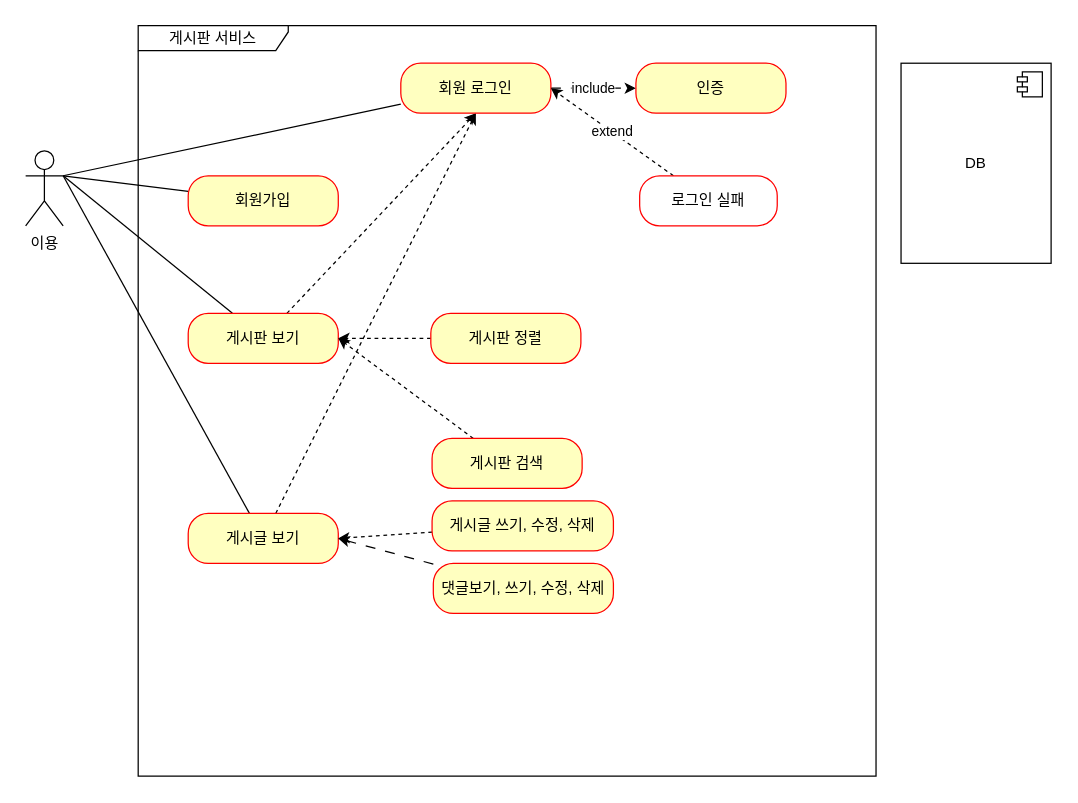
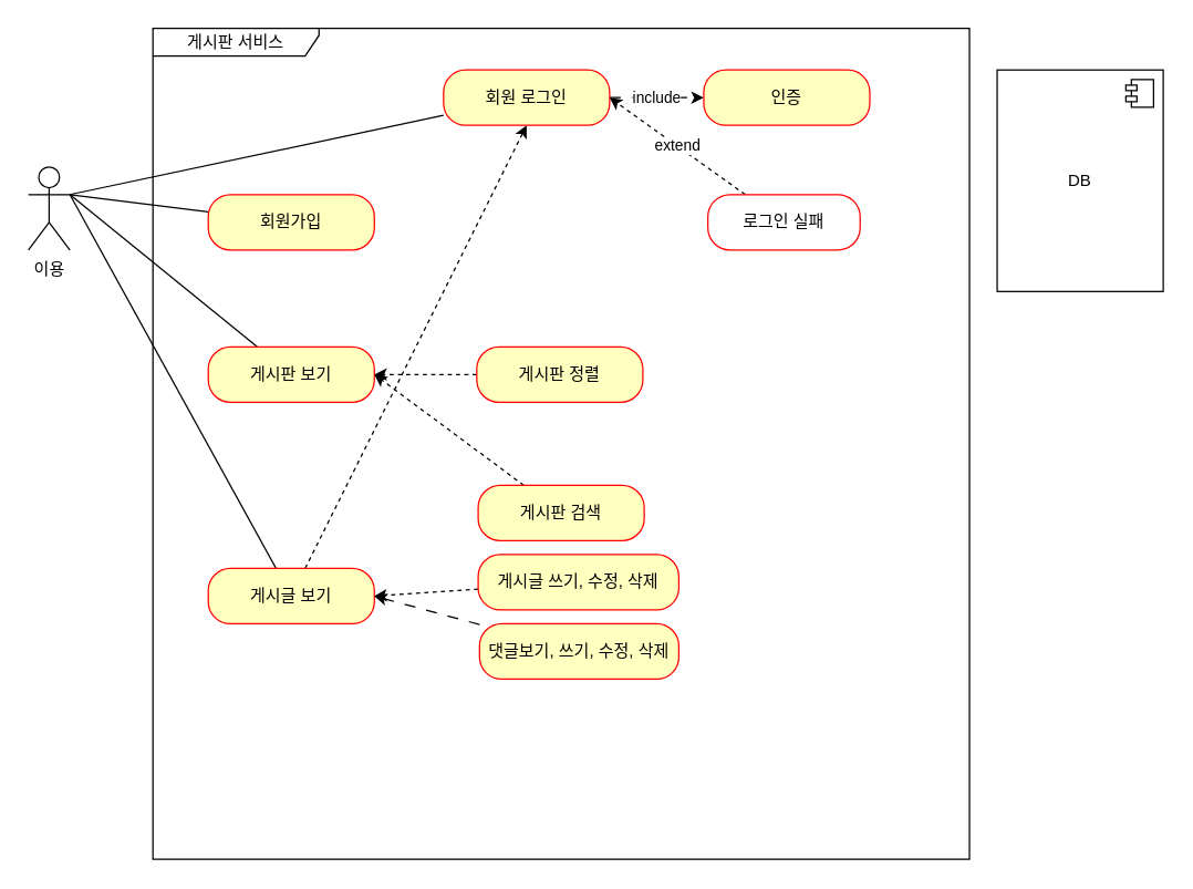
  <mxCell id="0" />
  <mxCell id="1" parent="0" />
  <mxCell id="2" value="이용" style="shape=umlActor;verticalLabelPosition=bottom;verticalAlign=top;html=1;" vertex="1" parent="1"><mxGeometry x="20" y="120" width="30" height="60" as="geometry" /></mxCell>
  <mxCell id="3" value="게시판 서비스" style="shape=umlFrame;whiteSpace=wrap;html=1;pointerEvents=0;width=120;height=20;" vertex="1" parent="1"><mxGeometry x="110" y="20" width="590" height="600" as="geometry" /></mxCell>
  <mxCell id="4" style="rounded=0;orthogonalLoop=1;jettySize=auto;html=1;strokeColor=default;startArrow=none;startFill=0;verticalAlign=middle;endArrow=none;endFill=0;" edge="1" parent="1" source="5"><mxGeometry relative="1" as="geometry"><mxPoint x="50" y="140" as="targetPoint" /></mxGeometry></mxCell>
  <mxCell id="5" value="회원가입" style="rounded=1;whiteSpace=wrap;html=1;arcSize=40;fontColor=#000000;fillColor=#ffffc0;strokeColor=#ff0000;" vertex="1" parent="1"><mxGeometry x="150" y="140" width="120" height="40" as="geometry" /></mxCell>
  <mxCell id="6" style="rounded=0;orthogonalLoop=1;jettySize=auto;html=1;endArrow=none;endFill=0;" edge="1" parent="1" source="8"><mxGeometry relative="1" as="geometry"><mxPoint x="50" y="140" as="targetPoint" /></mxGeometry></mxCell>
- <mxCell id="7" style="rounded=0;orthogonalLoop=1;jettySize=auto;html=1;entryX=0.5;entryY=1;entryDx=0;entryDy=0;dashed=1;" edge="1" parent="1" source="8" target="15"><mxGeometry relative="1" as="geometry" /></mxCell>
  <mxCell id="8" value="게시판 보기" style="rounded=1;whiteSpace=wrap;html=1;arcSize=40;fontColor=#000000;fillColor=#ffffc0;strokeColor=#ff0000;" vertex="1" parent="1"><mxGeometry x="150" y="250" width="120" height="40" as="geometry" /></mxCell>
  <mxCell id="9" style="rounded=0;orthogonalLoop=1;jettySize=auto;html=1;endArrow=none;endFill=0;" edge="1" parent="1" source="11"><mxGeometry relative="1" as="geometry"><mxPoint x="50" y="140" as="targetPoint" /></mxGeometry></mxCell>
  <mxCell id="10" style="rounded=0;orthogonalLoop=1;jettySize=auto;html=1;dashed=1;" edge="1" parent="1" source="11"><mxGeometry relative="1" as="geometry"><mxPoint x="380" y="90" as="targetPoint" /></mxGeometry></mxCell>
  <mxCell id="11" value="게시글 보기" style="rounded=1;whiteSpace=wrap;html=1;arcSize=40;fontColor=#000000;fillColor=#ffffc0;strokeColor=#ff0000;" vertex="1" parent="1"><mxGeometry x="150" y="410" width="120" height="40" as="geometry" /></mxCell>
  <mxCell id="12" style="rounded=0;orthogonalLoop=1;jettySize=auto;html=1;exitX=0;exitY=0.5;exitDx=0;exitDy=0;strokeColor=none;" edge="1" parent="1" source="15"><mxGeometry relative="1" as="geometry"><mxPoint x="50" y="140" as="targetPoint" /></mxGeometry></mxCell>
  <mxCell id="13" style="rounded=0;orthogonalLoop=1;jettySize=auto;html=1;entryX=1;entryY=0.333;entryDx=0;entryDy=0;entryPerimeter=0;endArrow=none;endFill=0;" edge="1" parent="1" source="15" target="2"><mxGeometry relative="1" as="geometry" /></mxCell>
  <mxCell id="14" value="include" style="edgeStyle=orthogonalEdgeStyle;rounded=0;orthogonalLoop=1;jettySize=auto;html=1;entryX=0;entryY=0.5;entryDx=0;entryDy=0;dashed=1;dashPattern=8 8;align=center;labelBackgroundColor=default;fontColor=default;labelPosition=center;verticalLabelPosition=middle;verticalAlign=middle;" edge="1" parent="1" source="15" target="16"><mxGeometry relative="1" as="geometry" /></mxCell>
  <mxCell id="15" value="회원 로그인" style="rounded=1;whiteSpace=wrap;html=1;arcSize=40;fontColor=#000000;fillColor=#ffffc0;strokeColor=#ff0000;" vertex="1" parent="1"><mxGeometry x="320" y="50" width="120" height="40" as="geometry" /></mxCell>
  <mxCell id="16" value="인증" style="rounded=1;whiteSpace=wrap;html=1;arcSize=40;fontColor=#000000;fillColor=#ffffc0;strokeColor=#ff0000;" vertex="1" parent="1"><mxGeometry x="508" y="50" width="120" height="40" as="geometry" /></mxCell>
  <mxCell id="17" value="extend" style="rounded=0;orthogonalLoop=1;jettySize=auto;html=1;entryX=1;entryY=0.5;entryDx=0;entryDy=0;endArrow=classic;endFill=1;dashed=1;align=center;" edge="1" parent="1" source="18" target="15"><mxGeometry relative="1" as="geometry" /></mxCell>
  <mxCell id="18" value="로그인 실패" style="rounded=1;whiteSpace=wrap;html=1;arcSize=40;fontColor=#000000;fillColor=#ffffff;strokeColor=#ff0000;" vertex="1" parent="1"><mxGeometry x="511" y="140" width="110" height="40" as="geometry" /></mxCell>
  <mxCell id="19" value="" style="edgeStyle=orthogonalEdgeStyle;rounded=0;orthogonalLoop=1;jettySize=auto;html=1;dashed=1;" edge="1" parent="1" source="20" target="8"><mxGeometry relative="1" as="geometry" /></mxCell>
  <mxCell id="20" value="게시판 정렬" style="rounded=1;whiteSpace=wrap;html=1;arcSize=40;fontColor=#000000;fillColor=#ffffc0;strokeColor=#ff0000;" vertex="1" parent="1"><mxGeometry x="344" y="250" width="120" height="40" as="geometry" /></mxCell>
  <mxCell id="21" style="rounded=0;orthogonalLoop=1;jettySize=auto;html=1;dashed=1;" edge="1" parent="1" source="22"><mxGeometry relative="1" as="geometry"><mxPoint x="270" y="270" as="targetPoint" /></mxGeometry></mxCell>
  <mxCell id="22" value="게시판 검색" style="rounded=1;whiteSpace=wrap;html=1;arcSize=40;fontColor=#000000;fillColor=#ffffc0;strokeColor=#ff0000;" vertex="1" parent="1"><mxGeometry x="345" y="350" width="120" height="40" as="geometry" /></mxCell>
  <mxCell id="23" style="rounded=0;orthogonalLoop=1;jettySize=auto;html=1;entryX=1;entryY=0.5;entryDx=0;entryDy=0;dashed=1;" edge="1" parent="1" source="24" target="11"><mxGeometry relative="1" as="geometry" /></mxCell>
  <mxCell id="24" value="게시글 쓰기, 수정, 삭제" style="rounded=1;whiteSpace=wrap;html=1;arcSize=40;fontColor=#000000;fillColor=#ffffc0;strokeColor=#ff0000;" vertex="1" parent="1"><mxGeometry x="345" y="400" width="145" height="40" as="geometry" /></mxCell>
  <mxCell id="25" style="rounded=0;orthogonalLoop=1;jettySize=auto;html=1;dashed=1;dashPattern=8 8;" edge="1" parent="1" source="26"><mxGeometry relative="1" as="geometry"><mxPoint x="270" y="430" as="targetPoint" /></mxGeometry></mxCell>
  <mxCell id="26" value="댓글보기, 쓰기, 수정, 삭제" style="rounded=1;whiteSpace=wrap;html=1;arcSize=40;fontColor=#000000;fillColor=#ffffc0;strokeColor=#ff0000;" vertex="1" parent="1"><mxGeometry x="346" y="450" width="144" height="40" as="geometry" /></mxCell>
  <mxCell id="27" value="DB" style="html=1;dropTarget=0;whiteSpace=wrap;" vertex="1" parent="1"><mxGeometry x="720" y="50" width="120" height="160" as="geometry" /></mxCell>
  <mxCell id="28" value="" style="shape=module;jettyWidth=8;jettyHeight=4;" vertex="1" parent="27"><mxGeometry x="1" width="20" height="20" relative="1" as="geometry"><mxPoint x="-27" y="7" as="offset" /></mxGeometry></mxCell>
